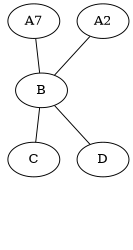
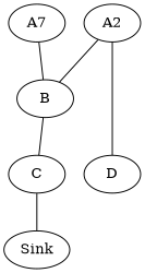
  graph {
    A2
    B
    n3 [label=A7]
    C
    D
+   Sink
    A2 -- B
    B -- C
-   B -- D
+   A2 -- D
    n3 -- B
+   C -- Sink
  }
